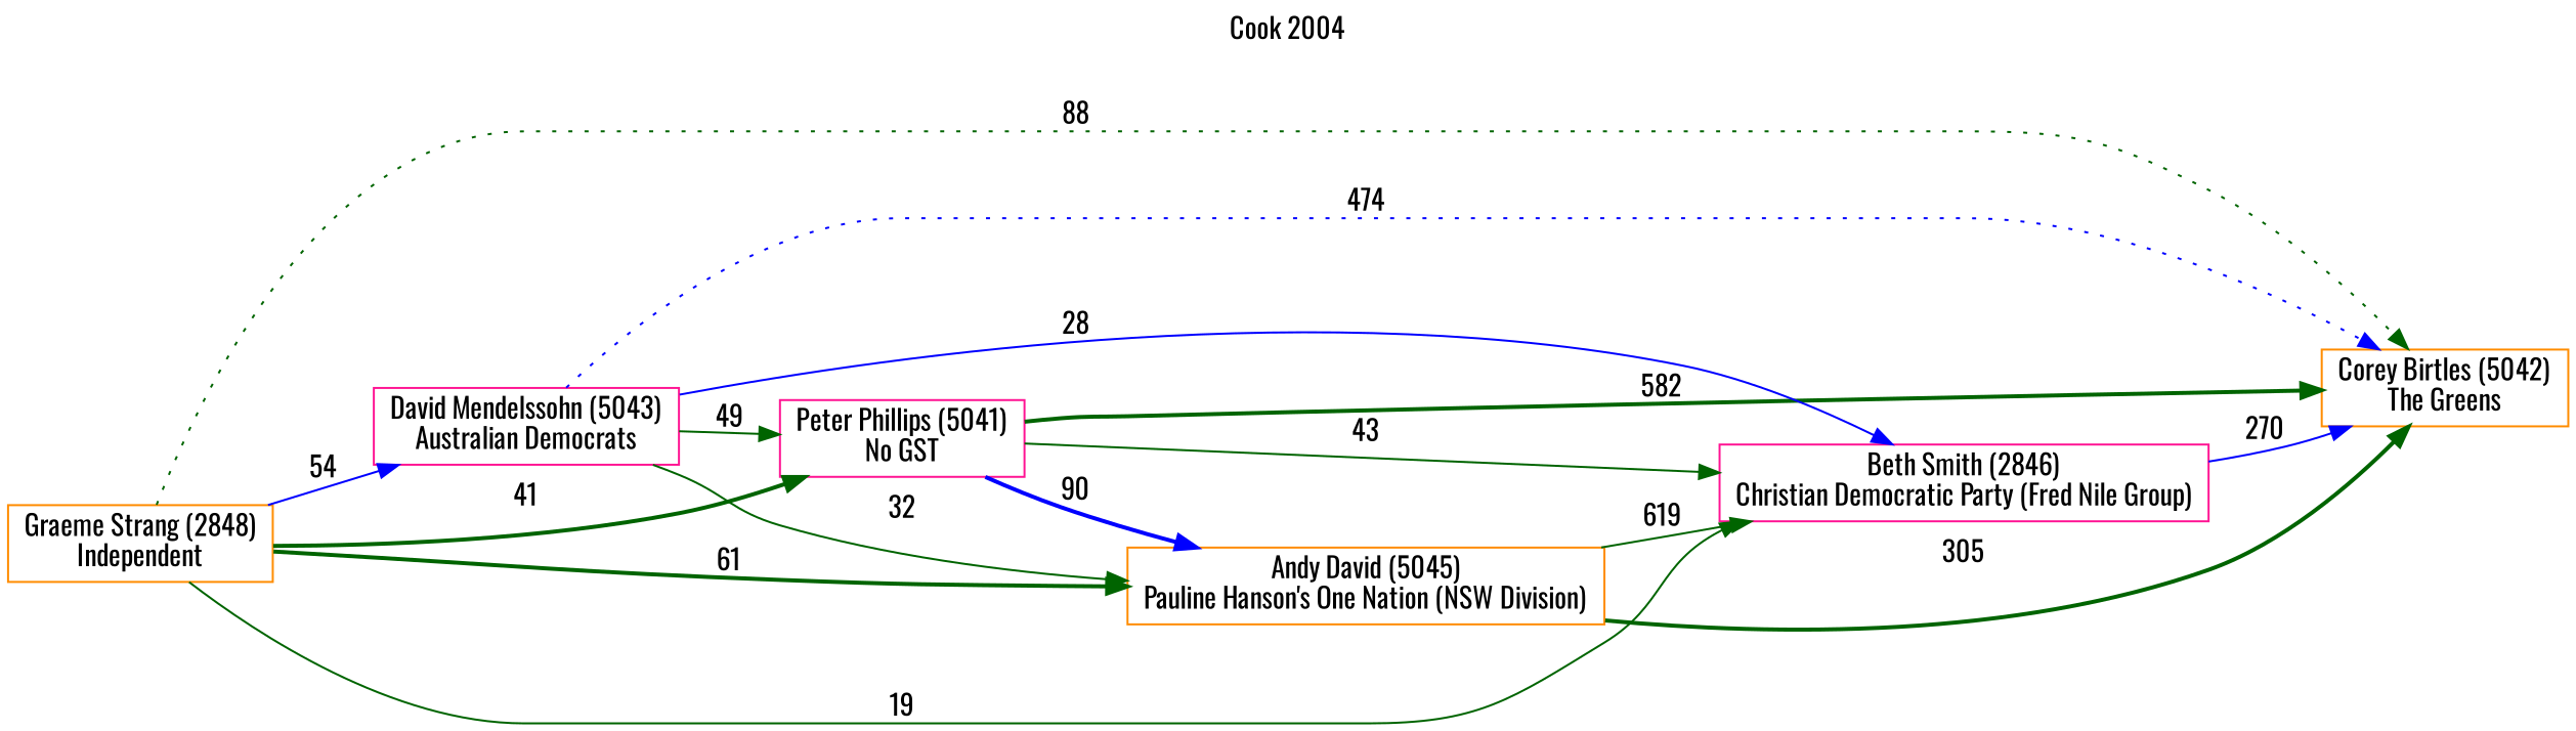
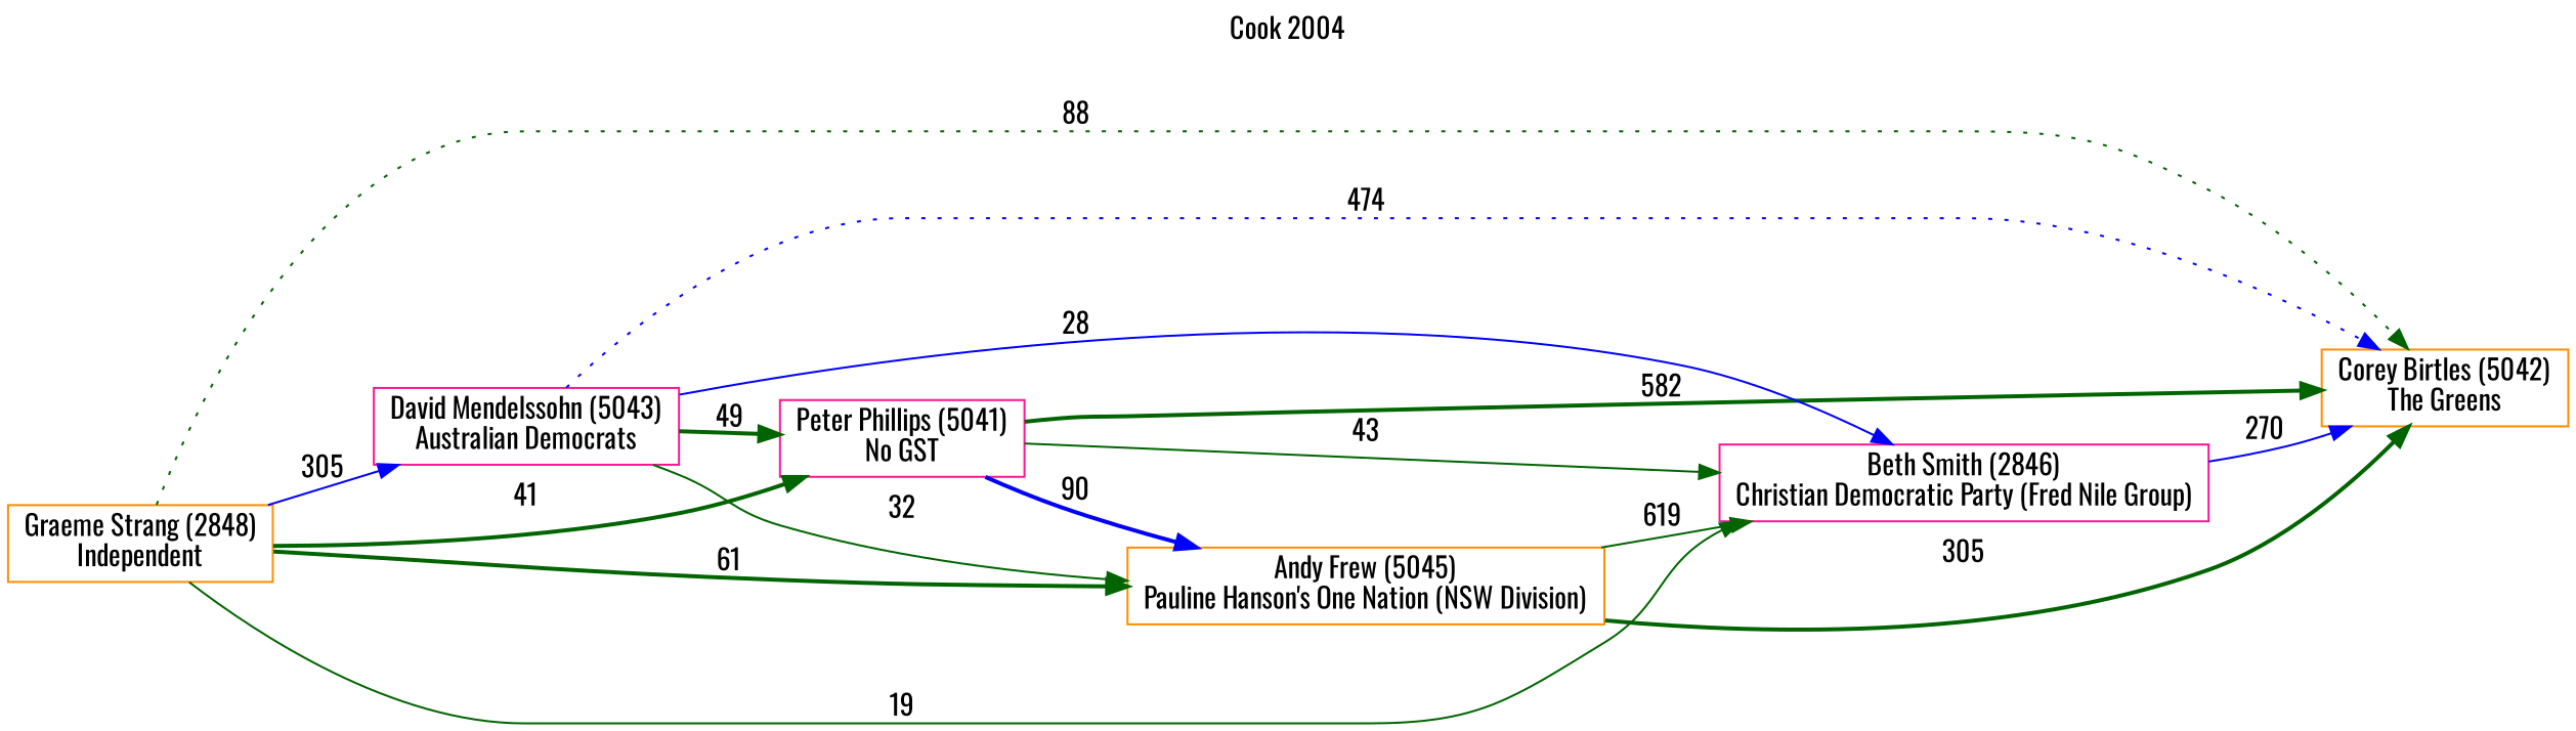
  digraph {
    fontname=Oswald
    label="Cook 2004"
    labelloc=t
    mclimit=10
    rankdir=LR
    node [color=darkorange fontname=Oswald shape=box]
    edge [color=darkgreen fontname=Oswald style=solid]
    n1 [label="Corey Birtles (5042)\nThe Greens"]
    n2 [color=deeppink label="Beth Smith (2846)\nChristian Democratic Party (Fred Nile Group)"]
-   n3 [label="Andy David (5045)\nPauline Hanson's One Nation (NSW Division)"]
+   n3 [label="Andy Frew (5045)\nPauline Hanson's One Nation (NSW Division)"]
    n4 [color=deeppink label="Peter Phillips (5041)\nNo GST"]
    n5 [color=deeppink label="David Mendelssohn (5043)\nAustralian Democrats"]
    n6 [label="Graeme Strang (2848)\nIndependent"]
    n2 -> n1 [color=blue label=270]
    n3 -> n1 [label=305 style=bold]
    n3 -> n2 [label=619]
    n4 -> n1 [label=582 style=bold]
    n4 -> n2 [label=43]
    n4 -> n3 [color=blue label=90 style=bold]
    n5 -> n1 [color=blue label=474 style=dotted]
    n5 -> n2 [color=blue label=28]
    n5 -> n3 [label=32]
-   n5 -> n4 [label=49]
+   n5 -> n4 [label=49 style=bold]
    n6 -> n1 [label=88 style=dotted]
    n6 -> n2 [label=19]
    n6 -> n3 [label=61 style=bold]
    n6 -> n4 [label=41 style=bold]
-   n6 -> n5 [color=blue label=54]
+   n6 -> n5 [color=blue label=305]
  }
